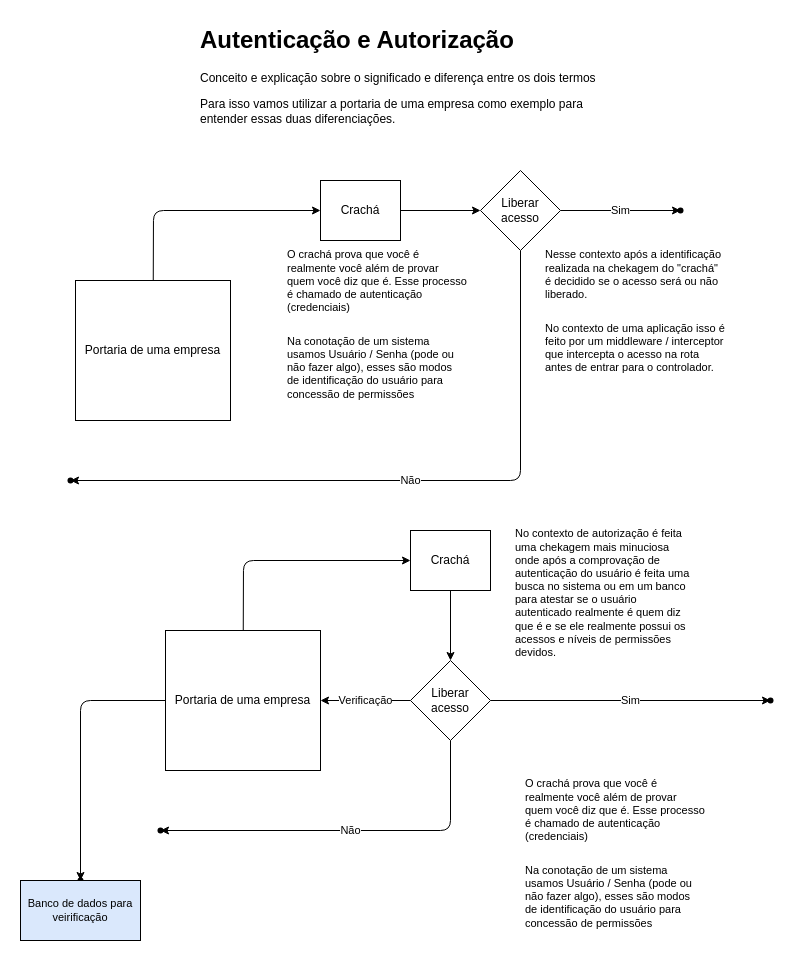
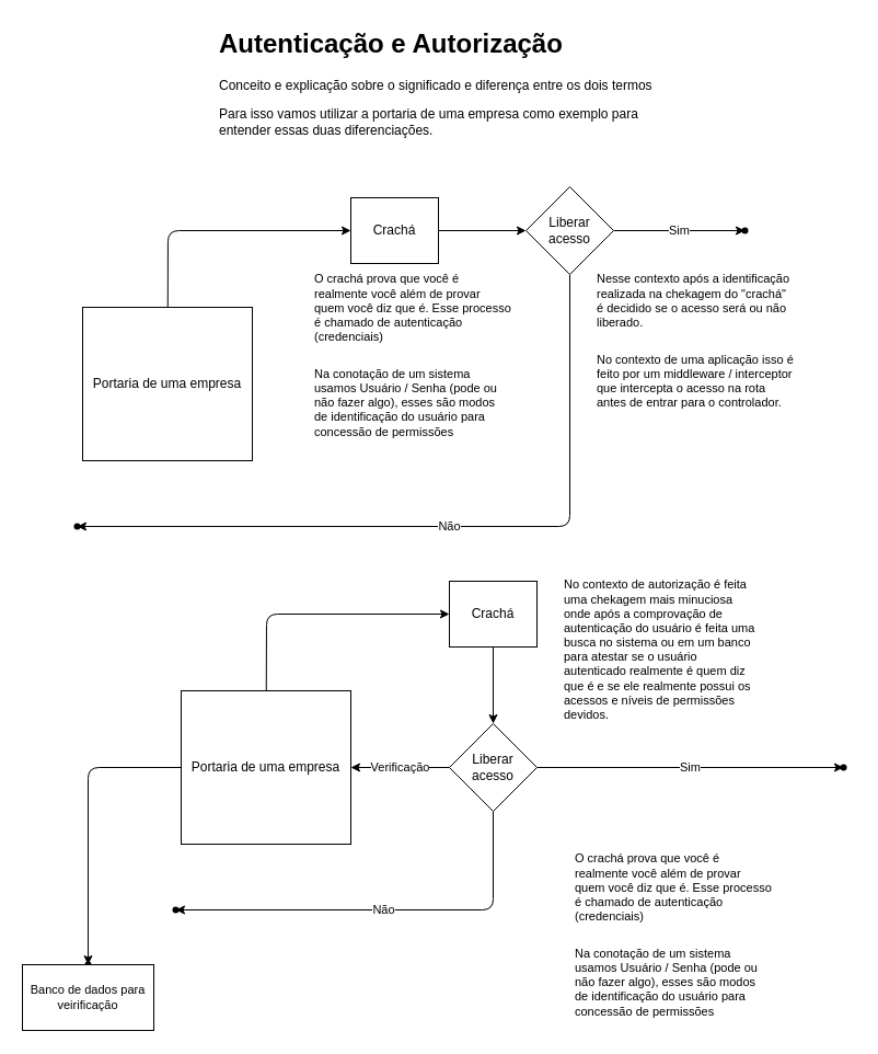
  <mxCell id="0" />
  <mxCell id="1" parent="0" />
  <mxCell id="2" value="&lt;h1&gt;Autenticação e Autorização&lt;/h1&gt;&lt;p&gt;Conceito e explicação sobre o significado e diferença entre os dois termos&lt;/p&gt;&lt;p&gt;Para isso vamos utilizar a portaria de uma empresa como exemplo para entender essas duas diferenciações.&lt;/p&gt;" style="text;html=1;strokeColor=none;fillColor=none;spacing=5;spacingTop=-20;whiteSpace=wrap;overflow=hidden;rounded=0;" vertex="1" parent="1"><mxGeometry x="195" y="20" width="440" height="120" as="geometry" /></mxCell>
  <mxCell id="3" value="" style="edgeStyle=none;html=1;" edge="1" parent="1" source="4" target="6"><mxGeometry relative="1" as="geometry"><Array as="points"><mxPoint x="153" y="210" /></Array></mxGeometry></mxCell>
  <mxCell id="4" value="Portaria de uma empresa" style="rounded=0;whiteSpace=wrap;html=1;" vertex="1" parent="1"><mxGeometry x="75" y="280" width="155" height="140" as="geometry" /></mxCell>
  <mxCell id="5" value="" style="edgeStyle=none;html=1;fontSize=11;" edge="1" parent="1" source="6" target="10"><mxGeometry relative="1" as="geometry" /></mxCell>
  <mxCell id="6" value="Crachá" style="rounded=0;whiteSpace=wrap;html=1;" vertex="1" parent="1"><mxGeometry x="320" y="180" width="80" height="60" as="geometry" /></mxCell>
  <mxCell id="7" value="&lt;h1 style=&quot;font-size: 11px;&quot;&gt;&lt;span style=&quot;background-color: initial; font-size: 11px; font-weight: normal;&quot;&gt;O crachá prova que você é realmente você além de provar quem você diz que é. Esse processo é chamado de autenticação (credenciais)&lt;/span&gt;&lt;/h1&gt;&lt;div&gt;&lt;span style=&quot;background-color: initial; font-size: 11px; font-weight: normal;&quot;&gt;&lt;br&gt;&lt;/span&gt;&lt;/div&gt;&lt;div&gt;&lt;span style=&quot;background-color: initial; font-size: 11px; font-weight: normal;&quot;&gt;Na conotação de um sistema usamos Usuário / Senha (pode ou não fazer algo), esses são modos de identificação do usuário para concessão de permissões&lt;/span&gt;&lt;/div&gt;" style="text;html=1;strokeColor=none;fillColor=none;spacing=5;spacingTop=-20;whiteSpace=wrap;overflow=hidden;rounded=0;verticalAlign=top;horizontal=1;fontSize=11;" vertex="1" parent="1"><mxGeometry x="282" y="251" width="188" height="160" as="geometry" /></mxCell>
  <mxCell id="8" value="Sim" style="edgeStyle=none;html=1;fontSize=11;" edge="1" parent="1" source="10" target="11"><mxGeometry relative="1" as="geometry" /></mxCell>
  <mxCell id="9" value="Não" style="edgeStyle=none;html=1;fontSize=11;" edge="1" parent="1" source="10" target="12"><mxGeometry relative="1" as="geometry"><Array as="points"><mxPoint x="520" y="480" /></Array></mxGeometry></mxCell>
  <mxCell id="10" value="Liberar acesso" style="rhombus;whiteSpace=wrap;html=1;rounded=0;" vertex="1" parent="1"><mxGeometry x="480" y="170" width="80" height="80" as="geometry" /></mxCell>
  <mxCell id="11" value="" style="shape=waypoint;sketch=0;size=6;pointerEvents=1;points=[];fillColor=default;resizable=0;rotatable=0;perimeter=centerPerimeter;snapToPoint=1;rounded=0;" vertex="1" parent="1"><mxGeometry x="670" y="200" width="20" height="20" as="geometry" /></mxCell>
  <mxCell id="12" value="" style="shape=waypoint;sketch=0;size=6;pointerEvents=1;points=[];fillColor=default;resizable=0;rotatable=0;perimeter=centerPerimeter;snapToPoint=1;rounded=0;" vertex="1" parent="1"><mxGeometry x="60" y="470" width="20" height="20" as="geometry" /></mxCell>
  <mxCell id="13" value="&lt;h1 style=&quot;font-size: 11px;&quot;&gt;&lt;span style=&quot;font-weight: 400;&quot;&gt;Nesse contexto após a identificação realizada na chekagem do &quot;crachá&quot; é decidido se o acesso será ou não liberado.&lt;/span&gt;&lt;/h1&gt;&lt;div&gt;&lt;span style=&quot;font-weight: 400;&quot;&gt;&lt;br&gt;&lt;/span&gt;&lt;/div&gt;&lt;div&gt;&lt;span style=&quot;font-weight: 400;&quot;&gt;No contexto de uma aplicação isso é feito por um middleware / interceptor que intercepta o acesso na rota antes de entrar para o controlador.&lt;/span&gt;&lt;/div&gt;" style="text;html=1;strokeColor=none;fillColor=none;spacing=5;spacingTop=-20;whiteSpace=wrap;overflow=hidden;rounded=0;verticalAlign=top;horizontal=1;fontSize=11;" vertex="1" parent="1"><mxGeometry x="540" y="251" width="188" height="160" as="geometry" /></mxCell>
  <mxCell id="14" value="" style="edgeStyle=none;html=1;" edge="1" source="16" target="18" parent="1"><mxGeometry relative="1" as="geometry"><Array as="points"><mxPoint x="243" y="560" /></Array></mxGeometry></mxCell>
  <mxCell id="15" value="" style="edgeStyle=none;html=1;fontSize=11;" edge="1" parent="1" source="16" target="27"><mxGeometry relative="1" as="geometry"><Array as="points"><mxPoint x="80" y="700" /></Array></mxGeometry></mxCell>
  <mxCell id="16" value="Portaria de uma empresa" style="rounded=0;whiteSpace=wrap;html=1;" vertex="1" parent="1"><mxGeometry x="165" y="630" width="155" height="140" as="geometry" /></mxCell>
  <mxCell id="17" value="" style="edgeStyle=none;html=1;fontSize=11;" edge="1" parent="1" source="18" target="23"><mxGeometry relative="1" as="geometry" /></mxCell>
  <mxCell id="18" value="Crachá" style="rounded=0;whiteSpace=wrap;html=1;" vertex="1" parent="1"><mxGeometry x="410" y="530" width="80" height="60" as="geometry" /></mxCell>
  <mxCell id="19" value="&lt;h1 style=&quot;font-size: 11px;&quot;&gt;&lt;span style=&quot;background-color: initial; font-size: 11px; font-weight: normal;&quot;&gt;O crachá prova que você é realmente você além de provar quem você diz que é. Esse processo é chamado de autenticação (credenciais)&lt;/span&gt;&lt;/h1&gt;&lt;div&gt;&lt;span style=&quot;background-color: initial; font-size: 11px; font-weight: normal;&quot;&gt;&lt;br&gt;&lt;/span&gt;&lt;/div&gt;&lt;div&gt;&lt;span style=&quot;background-color: initial; font-size: 11px; font-weight: normal;&quot;&gt;Na conotação de um sistema usamos Usuário / Senha (pode ou não fazer algo), esses são modos de identificação do usuário para concessão de permissões&lt;/span&gt;&lt;/div&gt;" style="text;html=1;strokeColor=none;fillColor=none;spacing=5;spacingTop=-20;whiteSpace=wrap;overflow=hidden;rounded=0;verticalAlign=top;horizontal=1;fontSize=11;" vertex="1" parent="1"><mxGeometry x="520" y="780" width="188" height="160" as="geometry" /></mxCell>
  <mxCell id="20" value="Sim" style="edgeStyle=none;html=1;fontSize=11;" edge="1" source="23" target="24" parent="1"><mxGeometry relative="1" as="geometry" /></mxCell>
  <mxCell id="21" value="Não" style="edgeStyle=none;html=1;fontSize=11;" edge="1" source="23" target="25" parent="1"><mxGeometry relative="1" as="geometry"><Array as="points"><mxPoint x="450" y="830" /></Array></mxGeometry></mxCell>
  <mxCell id="22" value="Verificação" style="edgeStyle=none;html=1;fontSize=11;" edge="1" parent="1" source="23" target="16"><mxGeometry relative="1" as="geometry" /></mxCell>
  <mxCell id="23" value="Liberar acesso" style="rhombus;whiteSpace=wrap;html=1;rounded=0;" vertex="1" parent="1"><mxGeometry x="410" y="660" width="80" height="80" as="geometry" /></mxCell>
  <mxCell id="24" value="" style="shape=waypoint;sketch=0;size=6;pointerEvents=1;points=[];fillColor=default;resizable=0;rotatable=0;perimeter=centerPerimeter;snapToPoint=1;rounded=0;" vertex="1" parent="1"><mxGeometry x="760" y="690" width="20" height="20" as="geometry" /></mxCell>
  <mxCell id="25" value="" style="shape=waypoint;sketch=0;size=6;pointerEvents=1;points=[];fillColor=default;resizable=0;rotatable=0;perimeter=centerPerimeter;snapToPoint=1;rounded=0;" vertex="1" parent="1"><mxGeometry x="150" y="820" width="20" height="20" as="geometry" /></mxCell>
  <mxCell id="26" value="&lt;h1 style=&quot;font-size: 11px;&quot;&gt;&lt;span style=&quot;font-weight: 400;&quot;&gt;No contexto de autorização é feita uma chekagem mais minuciosa onde após a comprovação de autenticação do usuário é feita uma busca no sistema ou em um banco para atestar se o usuário autenticado realmente é quem diz que é e se ele realmente possui os acessos e níveis de permissões devidos.&lt;/span&gt;&lt;/h1&gt;" style="text;html=1;strokeColor=none;fillColor=none;spacing=5;spacingTop=-20;whiteSpace=wrap;overflow=hidden;rounded=0;verticalAlign=top;horizontal=1;fontSize=11;" vertex="1" parent="1"><mxGeometry x="510" y="530" width="188" height="160" as="geometry" /></mxCell>
  <mxCell id="27" value="" style="shape=waypoint;sketch=0;size=6;pointerEvents=1;points=[];fillColor=default;resizable=0;rotatable=0;perimeter=centerPerimeter;snapToPoint=1;rounded=0;" vertex="1" parent="1"><mxGeometry x="70" y="870" width="20" height="20" as="geometry" /></mxCell>
- <mxCell id="28" value="Banco de dados para veirificação" style="rounded=0;whiteSpace=wrap;html=1;fontSize=11;fillColor=#dae8fc;" vertex="1" parent="1"><mxGeometry x="20" y="880" width="120" height="60" as="geometry" /></mxCell>
+ <mxCell id="28" value="Banco de dados para veirificação" style="rounded=0;whiteSpace=wrap;html=1;fontSize=11;" vertex="1" parent="1"><mxGeometry x="20" y="880" width="120" height="60" as="geometry" /></mxCell>
